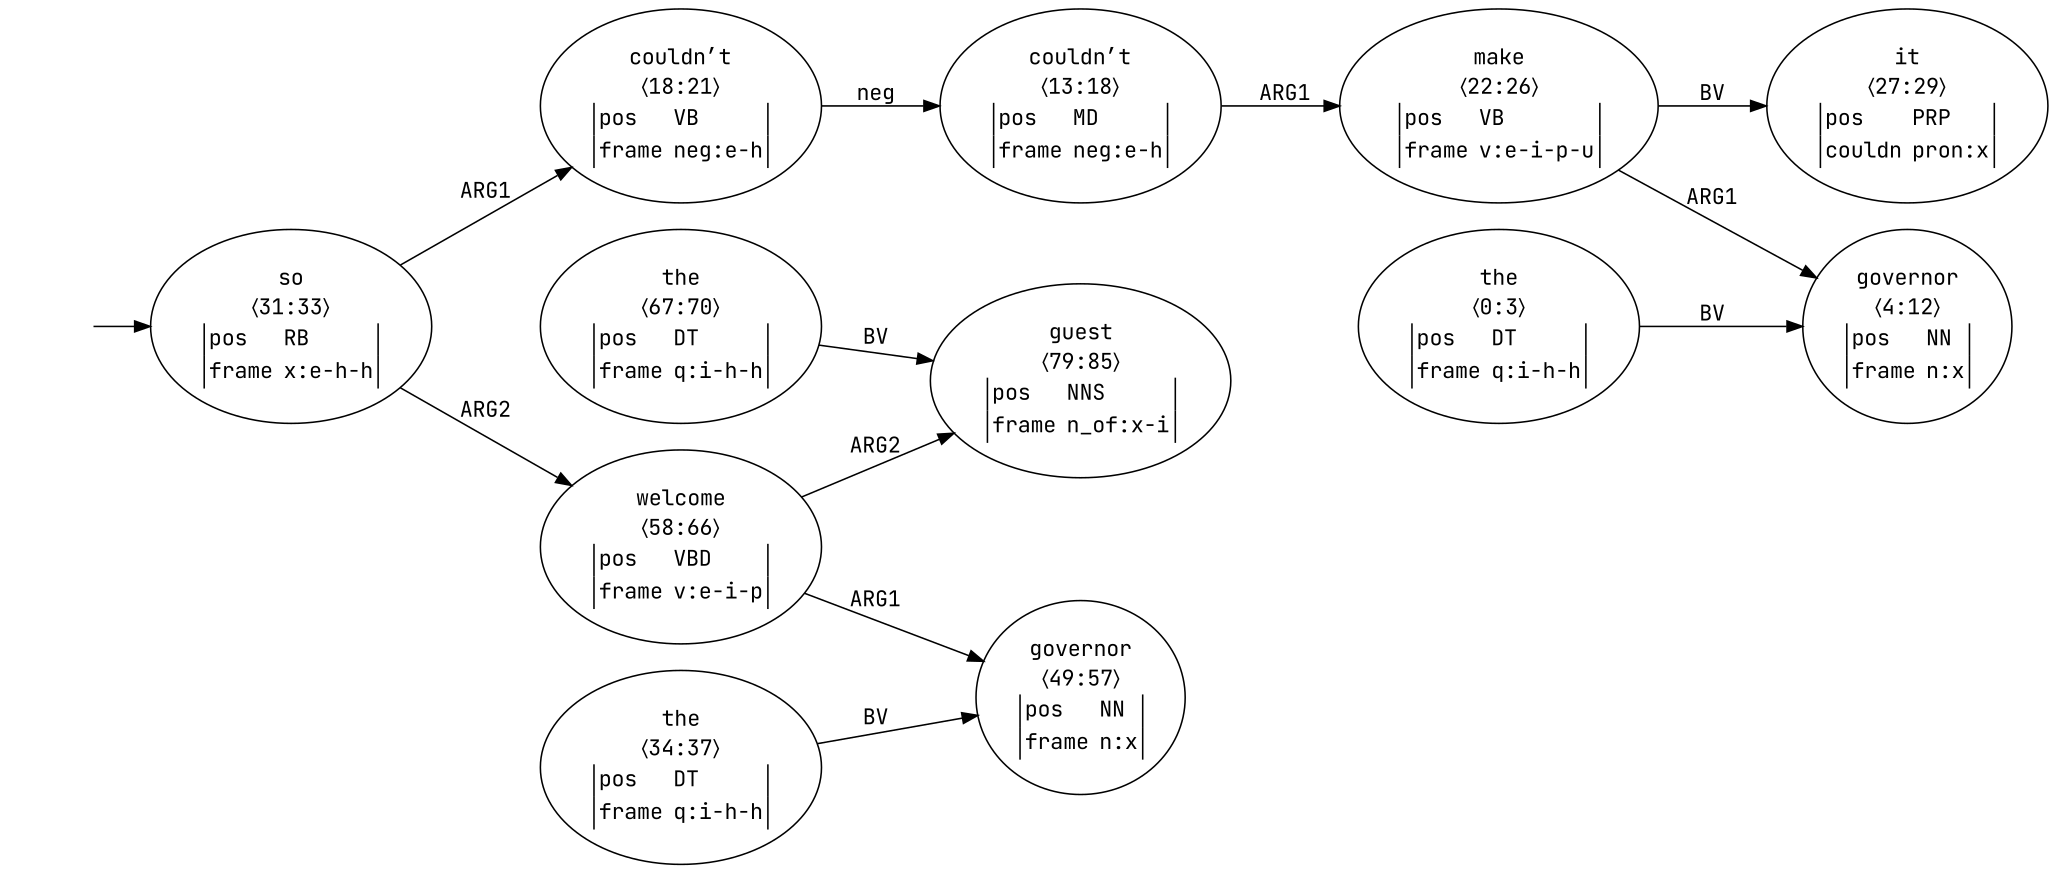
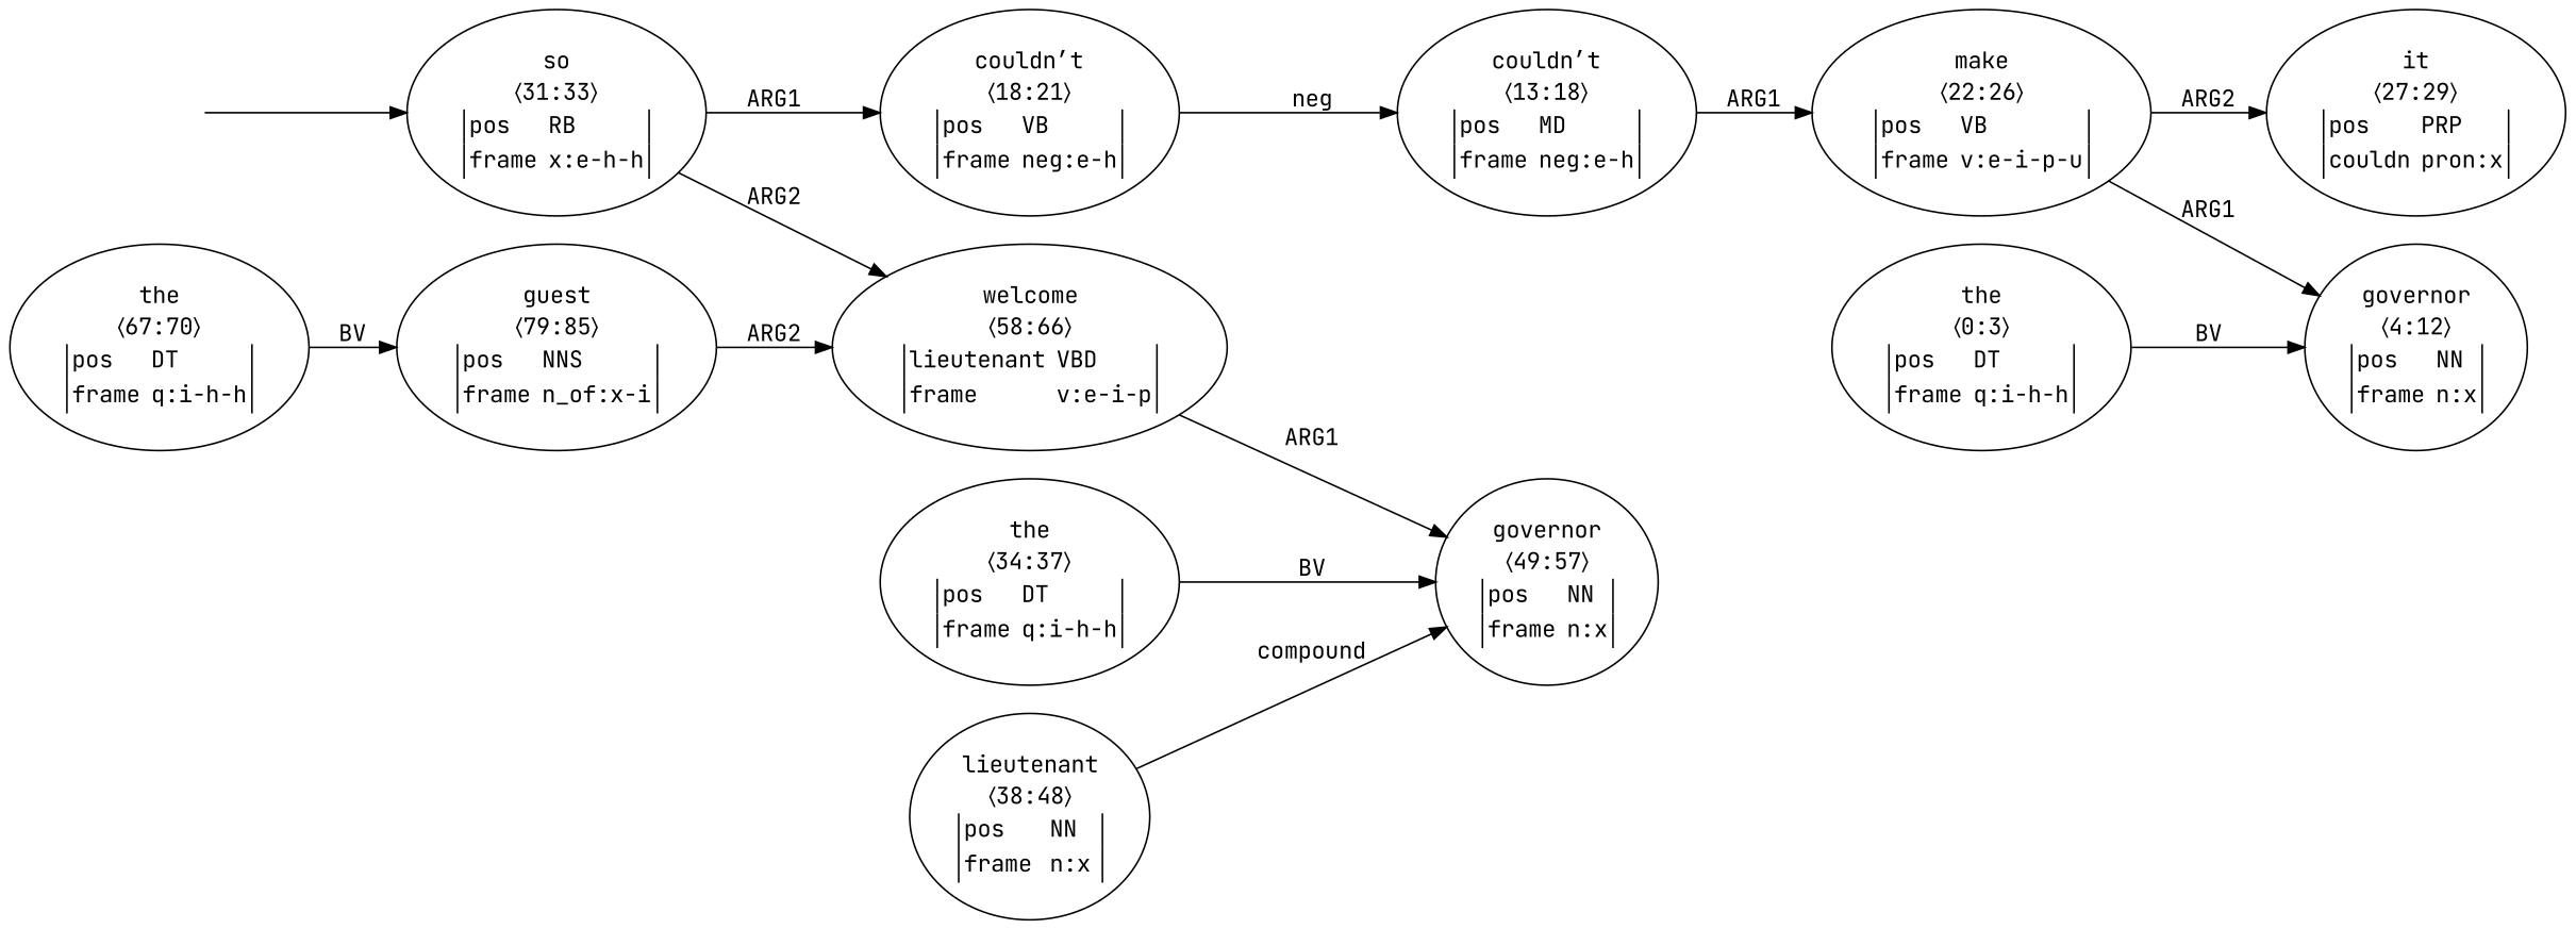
  digraph {
    fontname="JetBrains Mono"
    rankdir=LR
    node [fontname="JetBrains Mono"]
    edge [fontname="JetBrains Mono"]
    top [style=invis]
    n2 [label=<<table align="center" border="0" cellspacing="0"><tr><td colspan="2">so</td></tr><tr><td colspan="2">〈31:33〉</td></tr><tr><td sides="l" border="1" align="left">pos</td><td sides="r" border="1" align="left">RB</td></tr><tr><td sides="l" border="1" align="left">frame</td><td sides="r" border="1" align="left">x:e-h-h</td></tr></table>>]
    n3 [label=<<table align="center" border="0" cellspacing="0"><tr><td colspan="2">couldn’t</td></tr><tr><td colspan="2">〈18:21〉</td></tr><tr><td sides="l" border="1" align="left">pos</td><td sides="r" border="1" align="left">VB</td></tr><tr><td sides="l" border="1" align="left">frame</td><td sides="r" border="1" align="left">neg:e-h</td></tr></table>>]
-   n4 [label=<<table align="center" border="0" cellspacing="0"><tr><td colspan="2">welcome</td></tr><tr><td colspan="2">〈58:66〉</td></tr><tr><td sides="l" border="1" align="left">pos</td><td sides="r" border="1" align="left">VBD</td></tr><tr><td sides="l" border="1" align="left">frame</td><td sides="r" border="1" align="left">v:e-i-p</td></tr></table>>]
+   n4 [label=<<table align="center" border="0" cellspacing="0"><tr><td colspan="2">welcome</td></tr><tr><td colspan="2">〈58:66〉</td></tr><tr><td sides="l" border="1" align="left">lieutenant</td><td sides="r" border="1" align="left">VBD</td></tr><tr><td sides="l" border="1" align="left">frame</td><td sides="r" border="1" align="left">v:e-i-p</td></tr></table>>]
    n5 [label=<<table align="center" border="0" cellspacing="0"><tr><td colspan="2">couldn’t</td></tr><tr><td colspan="2">〈13:18〉</td></tr><tr><td sides="l" border="1" align="left">pos</td><td sides="r" border="1" align="left">MD</td></tr><tr><td sides="l" border="1" align="left">frame</td><td sides="r" border="1" align="left">neg:e-h</td></tr></table>>]
    n6 [label=<<table align="center" border="0" cellspacing="0"><tr><td colspan="2">governor</td></tr><tr><td colspan="2">〈49:57〉</td></tr><tr><td sides="l" border="1" align="left">pos</td><td sides="r" border="1" align="left">NN</td></tr><tr><td sides="l" border="1" align="left">frame</td><td sides="r" border="1" align="left">n:x</td></tr></table>>]
    n7 [label=<<table align="center" border="0" cellspacing="0"><tr><td colspan="2">guest</td></tr><tr><td colspan="2">〈79:85〉</td></tr><tr><td sides="l" border="1" align="left">pos</td><td sides="r" border="1" align="left">NNS</td></tr><tr><td sides="l" border="1" align="left">frame</td><td sides="r" border="1" align="left">n_of:x-i</td></tr></table>>]
    n8 [label=<<table align="center" border="0" cellspacing="0"><tr><td colspan="2">the</td></tr><tr><td colspan="2">〈0:3〉</td></tr><tr><td sides="l" border="1" align="left">pos</td><td sides="r" border="1" align="left">DT</td></tr><tr><td sides="l" border="1" align="left">frame</td><td sides="r" border="1" align="left">q:i-h-h</td></tr></table>>]
    n9 [label=<<table align="center" border="0" cellspacing="0"><tr><td colspan="2">governor</td></tr><tr><td colspan="2">〈4:12〉</td></tr><tr><td sides="l" border="1" align="left">pos</td><td sides="r" border="1" align="left">NN</td></tr><tr><td sides="l" border="1" align="left">frame</td><td sides="r" border="1" align="left">n:x</td></tr></table>>]
    n10 [label=<<table align="center" border="0" cellspacing="0"><tr><td colspan="2">make</td></tr><tr><td colspan="2">〈22:26〉</td></tr><tr><td sides="l" border="1" align="left">pos</td><td sides="r" border="1" align="left">VB</td></tr><tr><td sides="l" border="1" align="left">frame</td><td sides="r" border="1" align="left">v:e-i-p-u</td></tr></table>>]
    n11 [label=<<table align="center" border="0" cellspacing="0"><tr><td colspan="2">it</td></tr><tr><td colspan="2">〈27:29〉</td></tr><tr><td sides="l" border="1" align="left">pos</td><td sides="r" border="1" align="left">PRP</td></tr><tr><td sides="l" border="1" align="left">couldn</td><td sides="r" border="1" align="left">pron:x</td></tr></table>>]
    n12 [label=<<table align="center" border="0" cellspacing="0"><tr><td colspan="2">the</td></tr><tr><td colspan="2">〈34:37〉</td></tr><tr><td sides="l" border="1" align="left">pos</td><td sides="r" border="1" align="left">DT</td></tr><tr><td sides="l" border="1" align="left">frame</td><td sides="r" border="1" align="left">q:i-h-h</td></tr></table>>]
+   n13 [label=<<table align="center" border="0" cellspacing="0"><tr><td colspan="2">lieutenant</td></tr><tr><td colspan="2">〈38:48〉</td></tr><tr><td sides="l" border="1" align="left">pos</td><td sides="r" border="1" align="left">NN</td></tr><tr><td sides="l" border="1" align="left">frame</td><td sides="r" border="1" align="left">n:x</td></tr></table>>]
    n14 [label=<<table align="center" border="0" cellspacing="0"><tr><td colspan="2">the</td></tr><tr><td colspan="2">〈67:70〉</td></tr><tr><td sides="l" border="1" align="left">pos</td><td sides="r" border="1" align="left">DT</td></tr><tr><td sides="l" border="1" align="left">frame</td><td sides="r" border="1" align="left">q:i-h-h</td></tr></table>>]
    top -> n2
    n2 -> n3 [label=ARG1]
    n2 -> n4 [label=ARG2]
    n3 -> n5 [label=neg]
    n4 -> n6 [label=ARG1]
-   n4 -> n7 [label=ARG2]
+   n7 -> n4 [label=ARG2]
    n5 -> n10 [label=ARG1]
    n8 -> n9 [label=BV]
    n10 -> n9 [label=ARG1]
-   n10 -> n11 [label=BV]
+   n10 -> n11 [label=ARG2]
    n12 -> n6 [label=BV]
+   n13 -> n6 [label=compound]
    n14 -> n7 [label=BV]
  }
